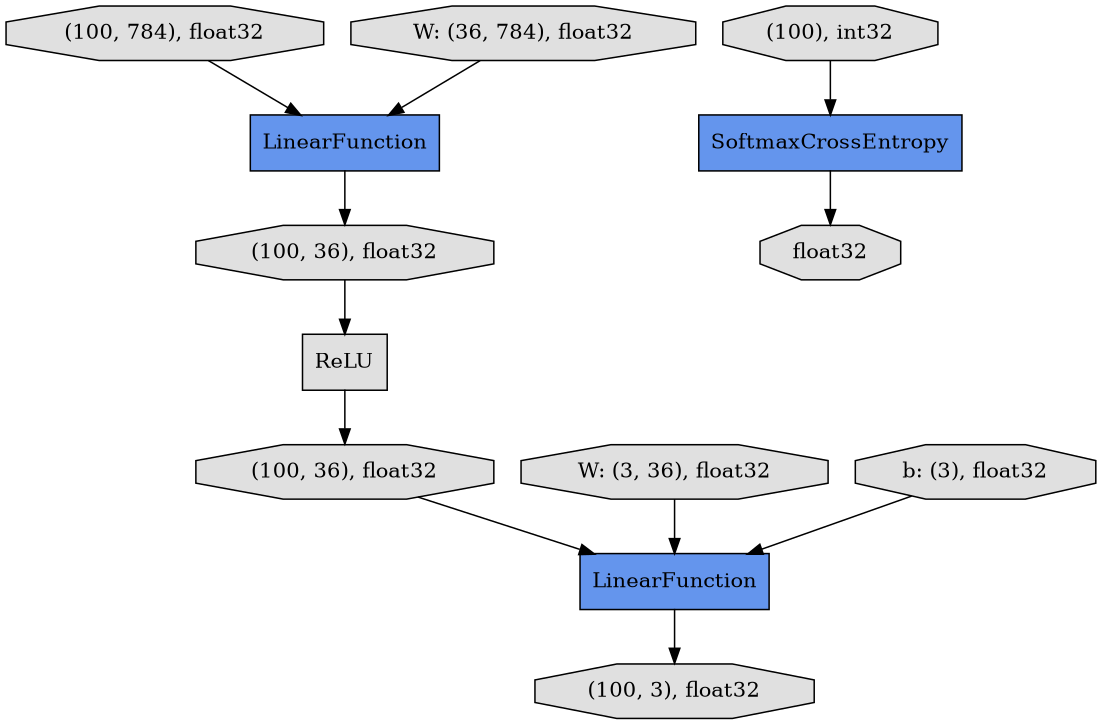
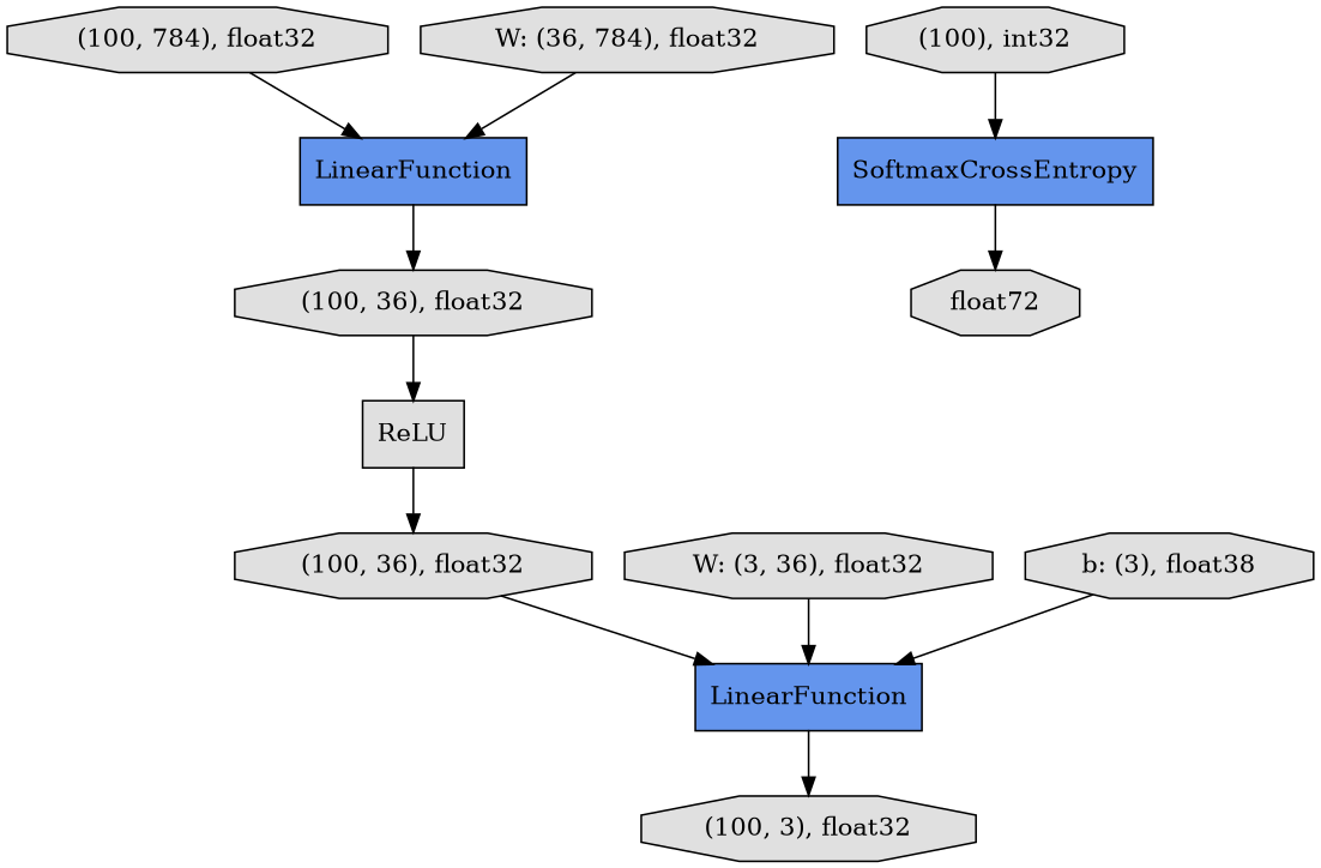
  digraph {
    rankdir=TB
    node [fillcolor="#E0E0E0" shape=octagon style=filled]
    n1 [label="(100, 784), float32"]
    n2 [fillcolor="#6495ED" label=LinearFunction shape=record]
    n3 [label="(100, 36), float32"]
    n4 [fillcolor="#6495ED" label=LinearFunction shape=record]
    n5 [label="(100, 3), float32"]
    n6 [label="(100, 36), float32"]
    n7 [label="W: (3, 36), float32"]
-   n8 [label=float32]
+   n8 [label=float72]
    n9 [fillcolor="#6495ED" label=SoftmaxCrossEntropy shape=record]
    n10 [label=ReLU shape=record]
    n11 [label="(100), int32"]
-   n12 [label="b: (3), float32"]
+   n12 [label="b: (3), float38"]
    n13 [label="W: (36, 784), float32"]
    n1 -> n2
    n2 -> n3
    n3 -> n10
    n4 -> n5
    n6 -> n4
    n7 -> n4
    n9 -> n8
    n10 -> n6
    n11 -> n9
    n12 -> n4
    n13 -> n2
  }
